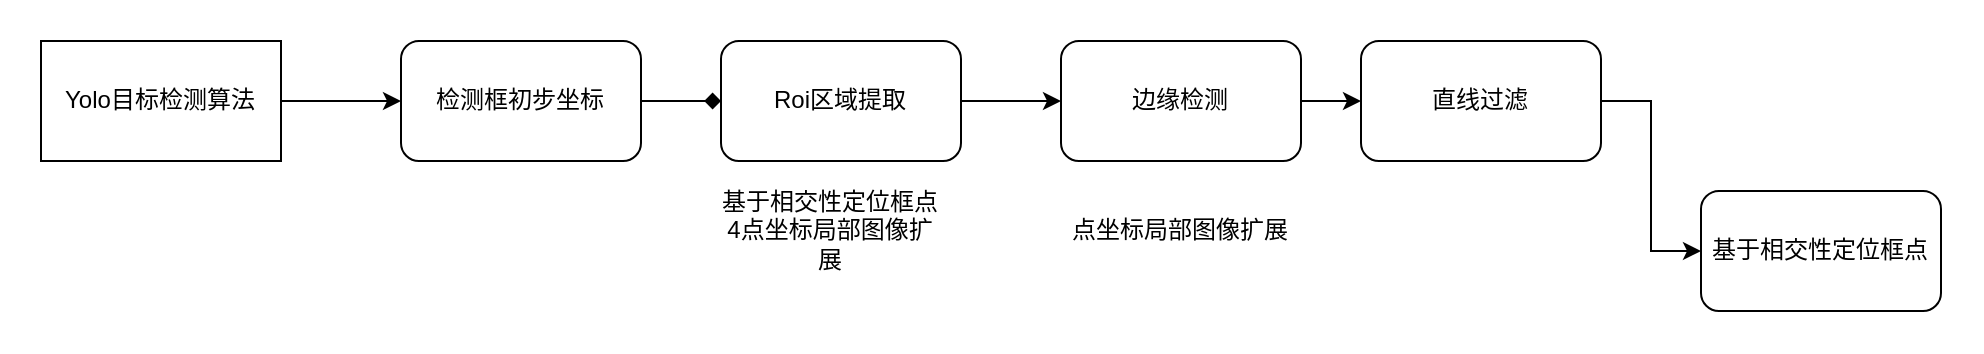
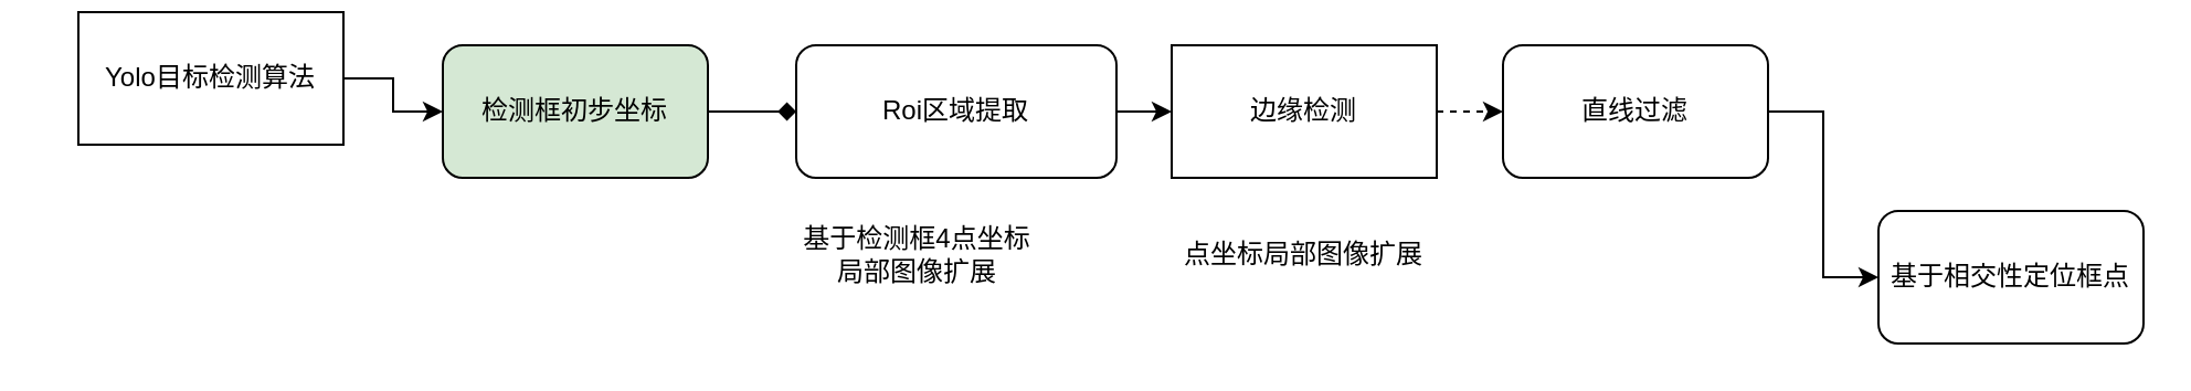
  <mxCell id="0" />
  <mxCell id="1" parent="0" />
  <mxCell id="2" style="edgeStyle=orthogonalEdgeStyle;rounded=0;orthogonalLoop=1;jettySize=auto;html=1;exitX=1;exitY=0.5;exitDx=0;exitDy=0;" edge="1" parent="1" source="3" target="5"><mxGeometry relative="1" as="geometry" /></mxCell>
- <mxCell id="3" value="Yolo目标检测算法" style="rounded=0;whiteSpace=wrap;html=1;" vertex="1" parent="1"><mxGeometry x="20" y="20" width="120" height="60" as="geometry" /></mxCell>
+ <mxCell id="3" value="Yolo目标检测算法" style="rounded=0;whiteSpace=wrap;html=1;" vertex="1" parent="1"><mxGeometry x="35" y="5" width="120" height="60" as="geometry" /></mxCell>
  <mxCell id="4" style="edgeStyle=orthogonalEdgeStyle;rounded=0;orthogonalLoop=1;jettySize=auto;html=1;exitX=1;exitY=0.5;exitDx=0;exitDy=0;endArrow=diamond;" edge="1" parent="1" source="5" target="7"><mxGeometry relative="1" as="geometry" /></mxCell>
- <mxCell id="5" value="检测框初步坐标" style="rounded=1;whiteSpace=wrap;html=1;" vertex="1" parent="1"><mxGeometry x="200" y="20" width="120" height="60" as="geometry" /></mxCell>
+ <mxCell id="5" value="检测框初步坐标" style="rounded=1;whiteSpace=wrap;html=1;fillColor=#d5e8d4;" vertex="1" parent="1"><mxGeometry x="200" y="20" width="120" height="60" as="geometry" /></mxCell>
  <mxCell id="6" style="edgeStyle=orthogonalEdgeStyle;rounded=0;orthogonalLoop=1;jettySize=auto;html=1;exitX=1;exitY=0.5;exitDx=0;exitDy=0;entryX=0;entryY=0.5;entryDx=0;entryDy=0;" edge="1" parent="1" source="7" target="9"><mxGeometry relative="1" as="geometry" /></mxCell>
- <mxCell id="7" value="Roi区域提取" style="rounded=1;whiteSpace=wrap;html=1;" vertex="1" parent="1"><mxGeometry x="360" y="20" width="120" height="60" as="geometry" /></mxCell>
- <mxCell id="8" style="edgeStyle=orthogonalEdgeStyle;rounded=0;orthogonalLoop=1;jettySize=auto;html=1;exitX=1;exitY=0.5;exitDx=0;exitDy=0;entryX=0;entryY=0.5;entryDx=0;entryDy=0;" edge="1" parent="1" source="9" target="11"><mxGeometry relative="1" as="geometry" /></mxCell>
- <mxCell id="9" value="边缘检测" style="rounded=1;whiteSpace=wrap;html=1;" vertex="1" parent="1"><mxGeometry x="530" y="20" width="120" height="60" as="geometry" /></mxCell>
+ <mxCell id="7" value="Roi区域提取" style="rounded=1;whiteSpace=wrap;html=1;" vertex="1" parent="1"><mxGeometry x="360" y="20" width="145" height="60" as="geometry" /></mxCell>
+ <mxCell id="8" style="edgeStyle=orthogonalEdgeStyle;rounded=0;orthogonalLoop=1;jettySize=auto;html=1;exitX=1;exitY=0.5;exitDx=0;exitDy=0;entryX=0;entryY=0.5;entryDx=0;entryDy=0;dashed=1;" edge="1" parent="1" source="9" target="11"><mxGeometry relative="1" as="geometry" /></mxCell>
+ <mxCell id="9" value="边缘检测" style="whiteSpace=wrap;html=1;rounded=0;" vertex="1" parent="1"><mxGeometry x="530" y="20" width="120" height="60" as="geometry" /></mxCell>
  <mxCell id="10" style="edgeStyle=orthogonalEdgeStyle;rounded=0;orthogonalLoop=1;jettySize=auto;html=1;exitX=1;exitY=0.5;exitDx=0;exitDy=0;entryX=0;entryY=0.5;entryDx=0;entryDy=0;" edge="1" parent="1" source="11" target="12"><mxGeometry relative="1" as="geometry" /></mxCell>
  <mxCell id="11" value="直线过滤" style="rounded=1;whiteSpace=wrap;html=1;" vertex="1" parent="1"><mxGeometry x="680" y="20" width="120" height="60" as="geometry" /></mxCell>
  <mxCell id="12" value="基于相交性定位框点" style="rounded=1;whiteSpace=wrap;html=1;" vertex="1" parent="1"><mxGeometry x="850" y="95" width="120" height="60" as="geometry" /></mxCell>
- <mxCell id="13" value="基于相交性定位框点4点坐标局部图像扩展" style="text;html=1;strokeColor=none;fillColor=none;align=center;verticalAlign=middle;whiteSpace=wrap;rounded=0;" vertex="1" parent="1"><mxGeometry x="360" y="90" width="110" height="50" as="geometry" /></mxCell>
+ <mxCell id="13" value="基于检测框4点坐标局部图像扩展" style="text;html=1;strokeColor=none;fillColor=none;align=center;verticalAlign=middle;whiteSpace=wrap;rounded=0;" vertex="1" parent="1"><mxGeometry x="360" y="90" width="110" height="50" as="geometry" /></mxCell>
  <mxCell id="14" value="点坐标局部图像扩展" style="text;html=1;strokeColor=none;fillColor=none;align=center;verticalAlign=middle;whiteSpace=wrap;rounded=0;" vertex="1" parent="1"><mxGeometry x="535" y="90" width="110" height="50" as="geometry" /></mxCell>
